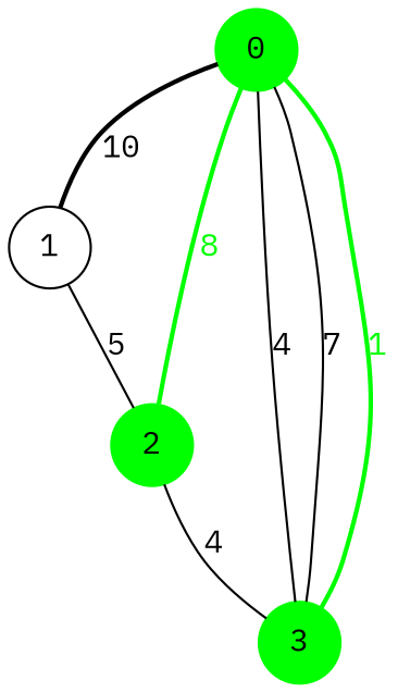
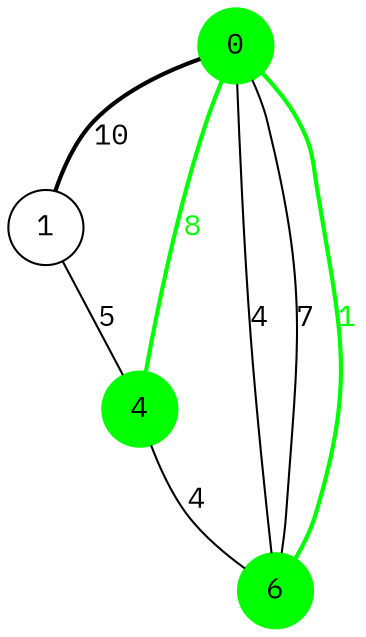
  graph {
    fontname="IBM Plex Mono"
    node [Country="United States" Internal=1 Latitude=50 Longitude=50 color=green fontname="IBM Plex Mono" shape=circle status=on style=filled type=green]
    edge [LinkNote=c color=black fontname="IBM Plex Mono" status=on type=normal]
    n1 [label=0]
    n2 [Latitude=100 label=1 type=normal color="" style=""]
-   n3 [Latitude=100 Longitude=100 label=2]
-   n4 [Longitude=100 label=3]
+   n3 [Latitude=100 Longitude=100 label=4]
+   n4 [Longitude=100 label=6]
    n1 -- n2 [LinkLabel="NY-CH" capacity=10 label=10 style=bold]
    n1 -- n3 [color=green demand=6 fontcolor=green label=8 style=bold type=green LinkNote="" status=""]
    n1 -- n4 [LinkLabel="SE-NY" capacity=4 label=4]
    n1 -- n4 [LinkLabel="NY-SE" capacity=7 label=7]
    n1 -- n4 [color=green demand=1 fontcolor=green label=1 style=bold type=green LinkNote="" status=""]
    n2 -- n3 [LinkLabel="CH-DC" capacity=5 label=5]
    n3 -- n4 [LinkLabel="DC-SE" capacity=4 label=4]
  }
